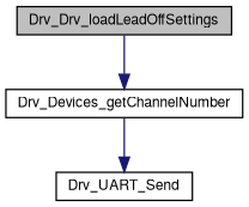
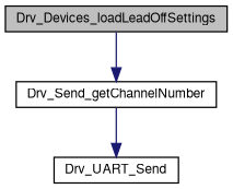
  digraph {
    rankdir=TB
    node [color=black fillcolor=white fontname=FreeSans fontsize=10 shape=record style=filled]
    edge [color=midnightblue fontname=FreeSans fontsize=10 labelfontname=FreeSans labelfontsize=10 style=solid]
-   n1 [fillcolor=grey75 fontcolor=black height=0.2 label=Drv_Drv_loadLeadOffSettings width=0.4]
-   n2 [height=0.2 label=Drv_Devices_getChannelNumber width=0.4]
+   n1 [fillcolor=grey75 fontcolor=black height=0.2 label=Drv_Devices_loadLeadOffSettings width=0.4]
+   n2 [height=0.2 label=Drv_Send_getChannelNumber width=0.4]
    n3 [height=0.2 label=Drv_UART_Send width=0.4]
    n1 -> n2
    n2 -> n3
  }
